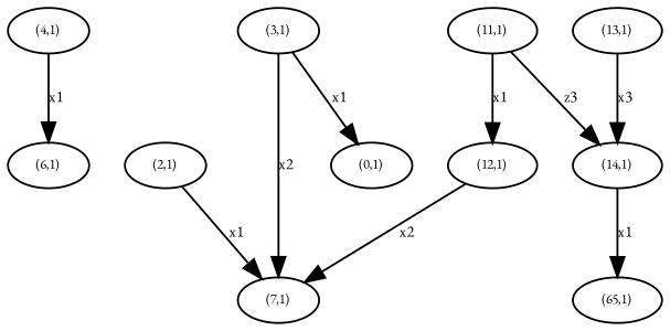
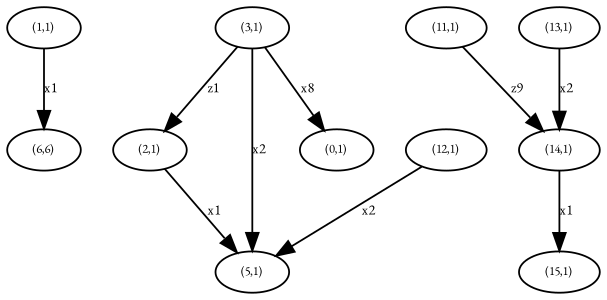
  digraph {
    fontname="EB Garamond"
    node [fontname="EB Garamond" fontsize=7]
    edge [fontname="EB Garamond" fontsize=8]
-   n1 [height=.01 label="(4,1)" width=.01]
-   n2 [height=.01 label="(6,1)" width=.01]
+   n1 [height=.01 label="(1,1)" width=.01]
+   n2 [height=.01 label="(6,6)" width=.01]
    n3 [height=.01 label="(2,1)" width=.01]
-   n4 [height=.01 label="(7,1)" width=.01]
+   n4 [height=.01 label="(5,1)" width=.01]
    n5 [height=.01 label="(3,1)" width=.01]
    n6 [height=.01 label="(0,1)" width=.01]
    n7 [height=.01 label="(11,1)" width=.01]
    n8 [height=.01 label="(12,1)" width=.01]
    n9 [height=.01 label="(14,1)" width=.01]
-   n10 [height=.01 label="(65,1)" width=.01]
+   n10 [height=.01 label="(15,1)" width=.01]
    n11 [height=.01 label="(13,1)" width=.01]
    n1 -> n2 [label=x1]
    n3 -> n4 [label=x1]
+   n5 -> n3 [label=z1]
    n5 -> n4 [label=x2]
-   n5 -> n6 [label=x1]
-   n7 -> n8 [label=x1]
-   n7 -> n9 [label=z3]
+   n5 -> n6 [label=x8]
+   n7 -> n9 [label=z9]
    n8 -> n4 [label=x2]
    n9 -> n10 [label=x1]
-   n11 -> n9 [label=x3]
+   n11 -> n9 [label=x2]
  }
